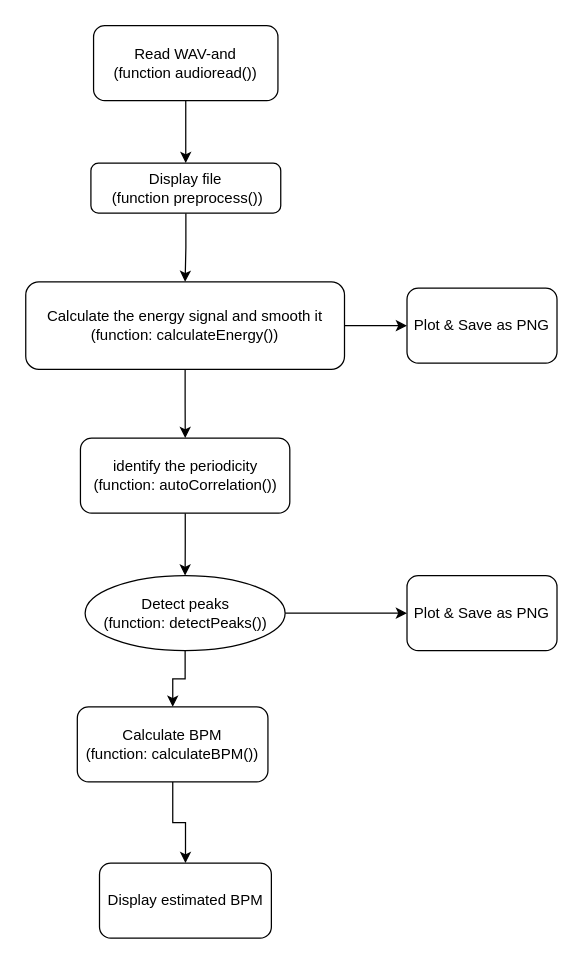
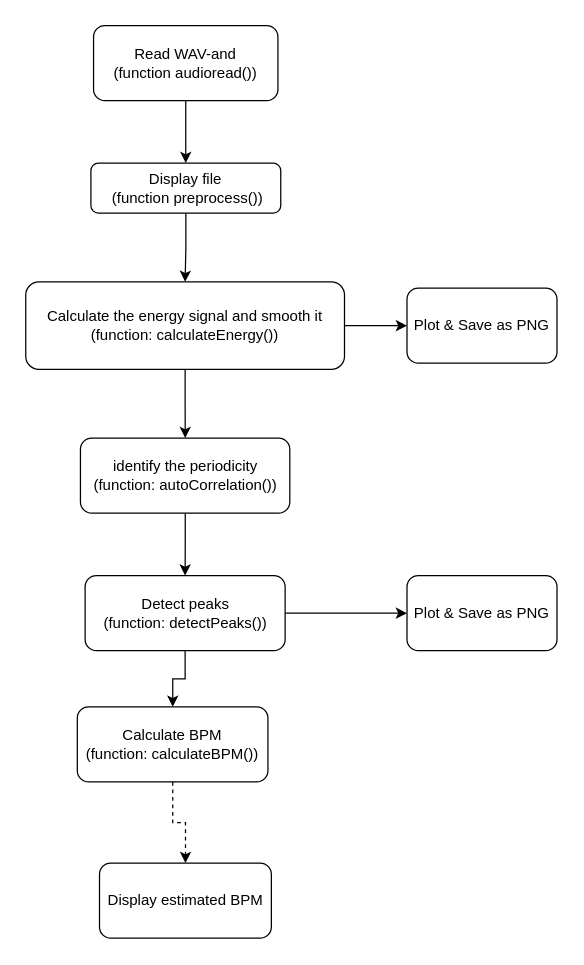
  <mxCell id="0" />
  <mxCell id="1" parent="0" />
  <mxCell id="2" value="" style="edgeStyle=orthogonalEdgeStyle;rounded=0;orthogonalLoop=1;jettySize=auto;html=1;" edge="1" parent="1" source="3" target="9"><mxGeometry relative="1" as="geometry" /></mxCell>
  <mxCell id="3" value="Display file&lt;br&gt;&amp;nbsp;(function preprocess())" style="rounded=1;whiteSpace=wrap;html=1;fontSize=12;glass=0;strokeWidth=1;shadow=0;" parent="1" vertex="1"><mxGeometry x="72.13" y="130" width="151.87" height="40" as="geometry" /></mxCell>
  <mxCell id="4" value="" style="edgeStyle=orthogonalEdgeStyle;rounded=0;orthogonalLoop=1;jettySize=auto;html=1;" edge="1" parent="1" source="6" target="11"><mxGeometry relative="1" as="geometry" /></mxCell>
  <mxCell id="5" value="" style="edgeStyle=orthogonalEdgeStyle;rounded=0;orthogonalLoop=1;jettySize=auto;html=1;" edge="1" parent="1" source="6"><mxGeometry relative="1" as="geometry"><mxPoint x="325" y="490" as="targetPoint" /></mxGeometry></mxCell>
- <mxCell id="6" value="Detect peaks &lt;br&gt;(function: detectPeaks())" style="ellipse;whiteSpace=wrap;html=1;fontSize=12;glass=0;strokeWidth=1;shadow=0;" parent="1" vertex="1"><mxGeometry x="67.5" y="460" width="160" height="60" as="geometry" /></mxCell>
+ <mxCell id="6" value="Detect peaks &lt;br&gt;(function: detectPeaks())" style="rounded=1;whiteSpace=wrap;html=1;fontSize=12;glass=0;strokeWidth=1;shadow=0;" parent="1" vertex="1"><mxGeometry x="67.5" y="460" width="160" height="60" as="geometry" /></mxCell>
  <mxCell id="7" value="" style="edgeStyle=orthogonalEdgeStyle;rounded=0;orthogonalLoop=1;jettySize=auto;html=1;" edge="1" parent="1" source="9" target="13"><mxGeometry relative="1" as="geometry" /></mxCell>
  <mxCell id="8" value="" style="edgeStyle=orthogonalEdgeStyle;rounded=0;orthogonalLoop=1;jettySize=auto;html=1;" edge="1" parent="1" source="9" target="18"><mxGeometry relative="1" as="geometry" /></mxCell>
  <mxCell id="9" value="Calculate the energy signal and smooth it (function: calculateEnergy())" style="rounded=1;whiteSpace=wrap;html=1;fontSize=12;glass=0;strokeWidth=1;shadow=0;" parent="1" vertex="1"><mxGeometry x="20" y="225" width="255" height="70" as="geometry" /></mxCell>
- <mxCell id="10" value="" style="edgeStyle=orthogonalEdgeStyle;rounded=0;orthogonalLoop=1;jettySize=auto;html=1;" edge="1" parent="1" source="11" target="14"><mxGeometry relative="1" as="geometry" /></mxCell>
+ <mxCell id="10" value="" style="edgeStyle=orthogonalEdgeStyle;rounded=0;orthogonalLoop=1;jettySize=auto;html=1;dashed=1;" edge="1" parent="1" source="11" target="14"><mxGeometry relative="1" as="geometry" /></mxCell>
  <mxCell id="11" value="Calculate BPM&lt;br&gt;(function: calculateBPM())" style="rounded=1;whiteSpace=wrap;html=1;" vertex="1" parent="1"><mxGeometry x="61.25" y="565" width="152.5" height="60" as="geometry" /></mxCell>
  <mxCell id="12" value="Plot &amp;amp; Save as PNG" style="rounded=1;whiteSpace=wrap;html=1;" vertex="1" parent="1"><mxGeometry x="325" y="460" width="120" height="60" as="geometry" /></mxCell>
  <mxCell id="13" value="Plot &amp;amp; Save as PNG" style="rounded=1;whiteSpace=wrap;html=1;" vertex="1" parent="1"><mxGeometry x="325" y="230" width="120" height="60" as="geometry" /></mxCell>
  <mxCell id="14" value="Display estimated BPM" style="rounded=1;whiteSpace=wrap;html=1;" vertex="1" parent="1"><mxGeometry x="79" y="690" width="137.5" height="60" as="geometry" /></mxCell>
  <mxCell id="15" value="" style="edgeStyle=orthogonalEdgeStyle;rounded=0;orthogonalLoop=1;jettySize=auto;html=1;" edge="1" parent="1" source="16" target="3"><mxGeometry relative="1" as="geometry" /></mxCell>
  <mxCell id="16" value="Read WAV-and &lt;br&gt;(function audioread())" style="rounded=1;whiteSpace=wrap;html=1;" vertex="1" parent="1"><mxGeometry x="74.25" y="20" width="147.5" height="60" as="geometry" /></mxCell>
  <mxCell id="17" value="" style="edgeStyle=orthogonalEdgeStyle;rounded=0;orthogonalLoop=1;jettySize=auto;html=1;" edge="1" parent="1" source="18" target="6"><mxGeometry relative="1" as="geometry" /></mxCell>
  <mxCell id="18" value="identify the periodicity (function: autoCorrelation())" style="rounded=1;whiteSpace=wrap;html=1;" vertex="1" parent="1"><mxGeometry x="63.75" y="350" width="167.5" height="60" as="geometry" /></mxCell>
